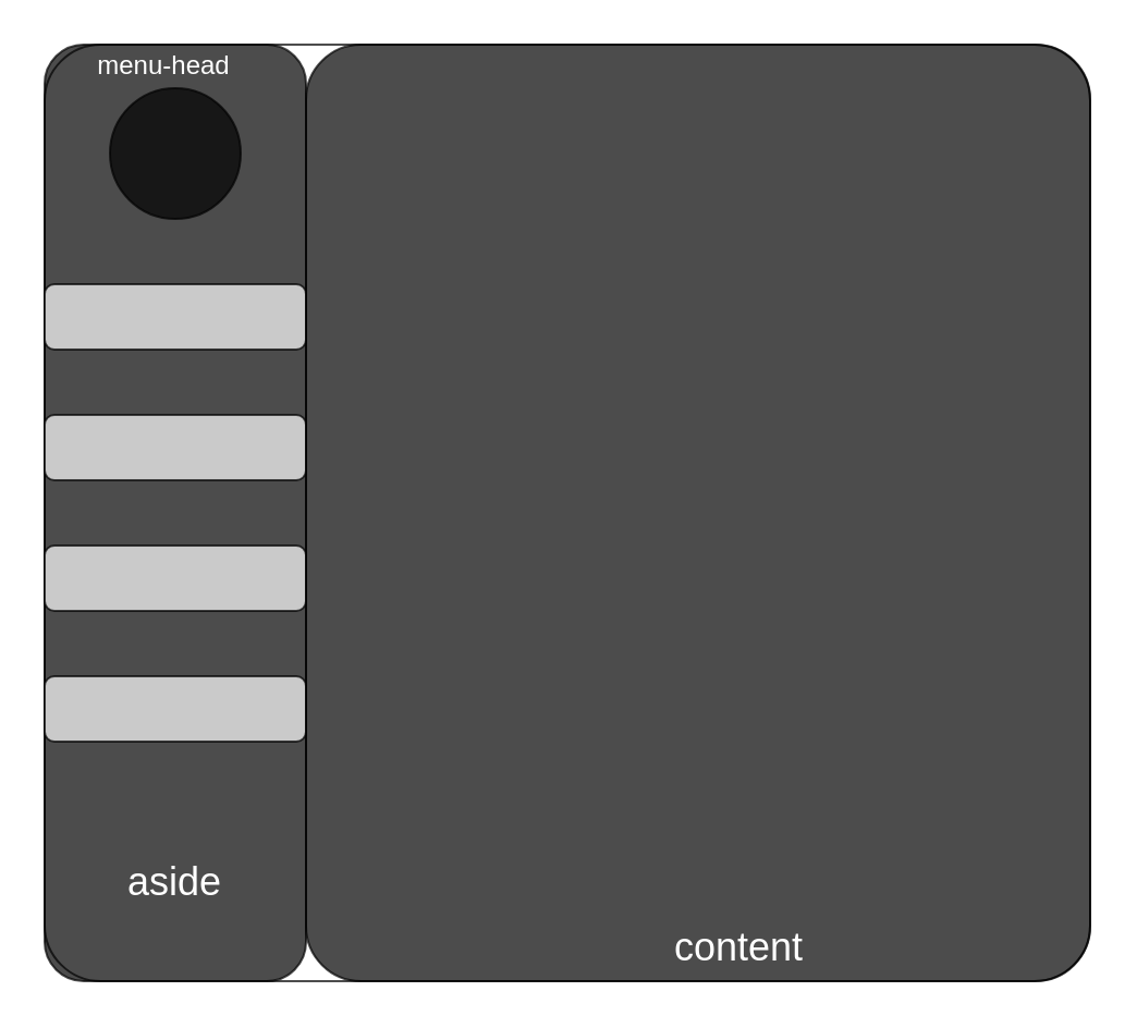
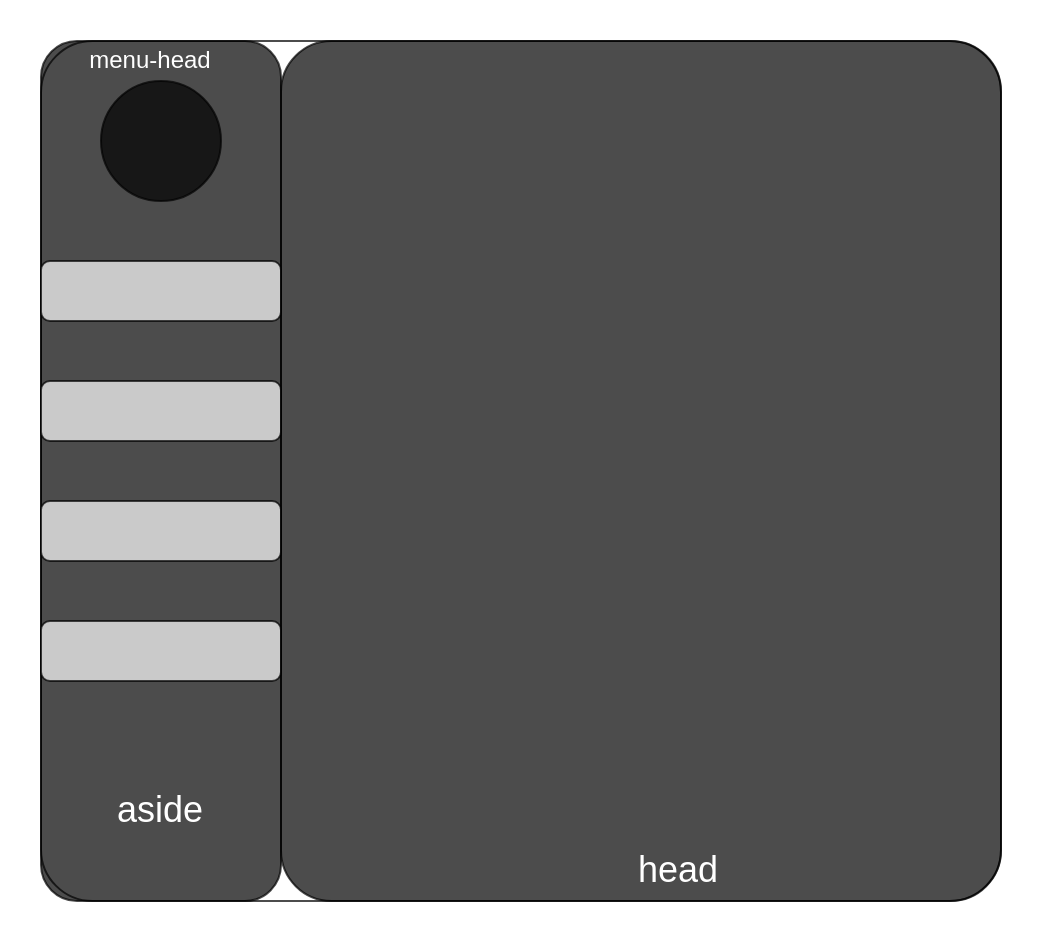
  <mxCell id="0" />
  <mxCell id="1" parent="0" />
  <mxCell id="2" value="" style="rounded=1;whiteSpace=wrap;html=1;opacity=70;arcSize=6;" parent="1" vertex="1"><mxGeometry x="20" y="20" width="480" height="430" as="geometry" /></mxCell>
  <mxCell id="3" value="" style="rounded=1;whiteSpace=wrap;html=1;fillColor=#000000;gradientColor=none;opacity=70;" parent="1" vertex="1"><mxGeometry x="20" y="20" width="120" height="430" as="geometry" /></mxCell>
  <mxCell id="4" value="" style="ellipse;whiteSpace=wrap;html=1;aspect=fixed;fillColor=#000000;gradientColor=none;opacity=70;" parent="1" vertex="1"><mxGeometry x="50" y="40" width="60" height="60" as="geometry" /></mxCell>
  <mxCell id="5" value="" style="rounded=1;whiteSpace=wrap;html=1;opacity=70;" parent="1" vertex="1"><mxGeometry x="20" y="130" width="120" height="30" as="geometry" /></mxCell>
  <mxCell id="6" value="" style="rounded=1;whiteSpace=wrap;html=1;opacity=70;" parent="1" vertex="1"><mxGeometry x="20" y="190" width="120" height="30" as="geometry" /></mxCell>
  <mxCell id="7" value="" style="rounded=1;whiteSpace=wrap;html=1;opacity=70;" parent="1" vertex="1"><mxGeometry x="20" y="250" width="120" height="30" as="geometry" /></mxCell>
  <mxCell id="8" value="" style="rounded=1;whiteSpace=wrap;html=1;opacity=70;" parent="1" vertex="1"><mxGeometry x="20" y="310" width="120" height="30" as="geometry" /></mxCell>
  <mxCell id="9" value="" style="rounded=1;whiteSpace=wrap;html=1;fillColor=#000000;gradientColor=none;opacity=70;arcSize=7;" parent="1" vertex="1"><mxGeometry x="140" y="20" width="360" height="430" as="geometry" /></mxCell>
  <mxCell id="10" value="&lt;span style=&quot;font-size: 18px&quot;&gt;aside&lt;/span&gt;" style="text;html=1;align=center;verticalAlign=middle;whiteSpace=wrap;rounded=0;strokeWidth=4;fontColor=#FFFFFF;" vertex="1" parent="1"><mxGeometry x="60" y="390" width="40" height="30" as="geometry" /></mxCell>
- <mxCell id="11" value="&lt;span style=&quot;font-size: 18px&quot;&gt;content&lt;/span&gt;" style="text;html=1;align=center;verticalAlign=middle;whiteSpace=wrap;rounded=0;strokeWidth=4;fontColor=#FFFFFF;" vertex="1" parent="1"><mxGeometry x="274" y="420" width="130" height="30" as="geometry" /></mxCell>
+ <mxCell id="11" value="&lt;span style=&quot;font-size: 18px&quot;&gt;head&lt;/span&gt;" style="text;html=1;align=center;verticalAlign=middle;whiteSpace=wrap;rounded=0;strokeWidth=4;fontColor=#FFFFFF;" vertex="1" parent="1"><mxGeometry x="274" y="420" width="130" height="30" as="geometry" /></mxCell>
  <mxCell id="12" value="menu-head" style="text;html=1;strokeColor=none;fillColor=none;align=center;verticalAlign=middle;whiteSpace=wrap;rounded=0;fontColor=#FFFFFF;" vertex="1" parent="1"><mxGeometry x="30" y="20" width="90" height="20" as="geometry" /></mxCell>
